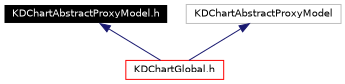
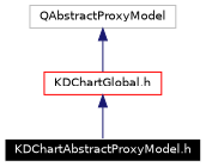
  digraph {
    node [fontname=Helvetica fontsize=10 shape=record]
    edge [color=midnightblue dir=back fontname=Helvetica fontsize=10 labelfontname=Helvetica labelfontsize=10 style=solid]
    n1 [color=white fillcolor=black fontcolor=white height=0.2 label="KDChartAbstractProxyModel.h" style=filled width=0.4]
-   n2 [color=grey75 height=0.2 label=KDChartAbstractProxyModel width=0.4]
+   n2 [color=grey75 height=0.2 label=QAbstractProxyModel width=0.4]
    n3 [color=red height=0.2 label="KDChartGlobal.h" width=0.4]
    n2 -> n3
-   n1 -> n3
+   n3 -> n1
  }
